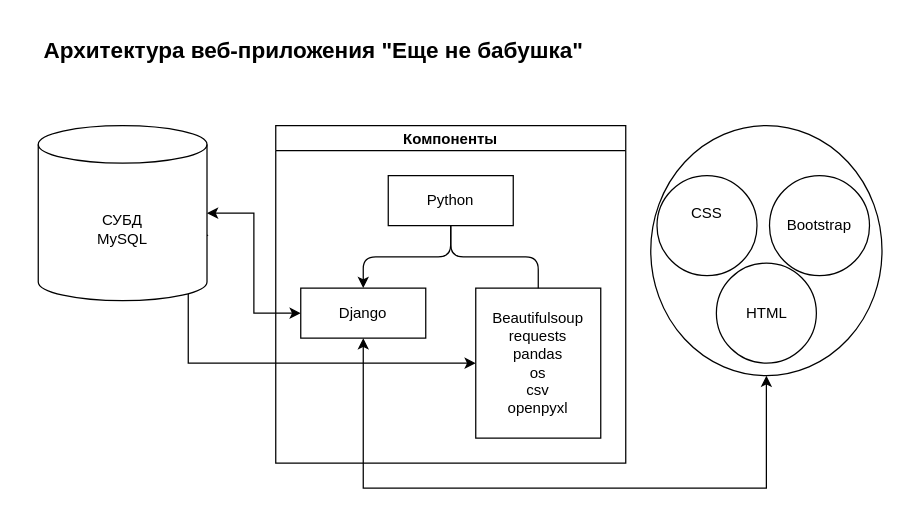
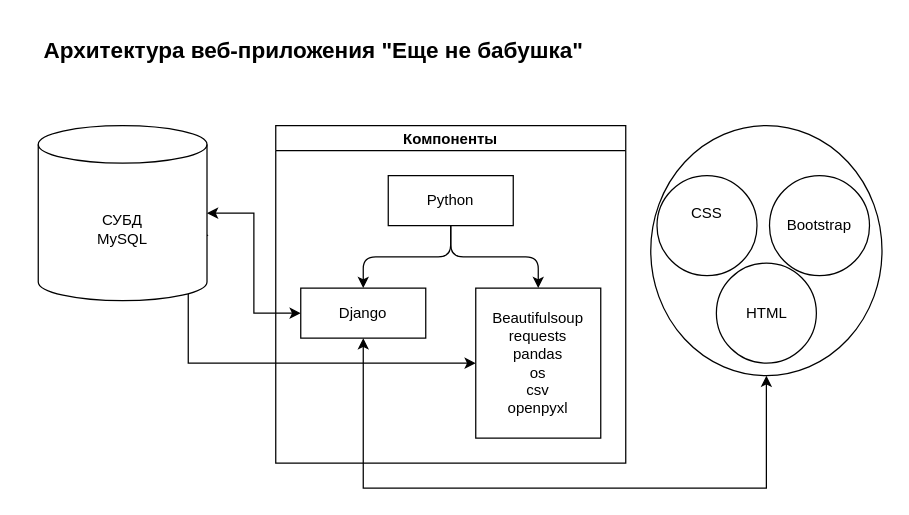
  <mxCell id="0" />
  <mxCell id="1" parent="0" />
  <mxCell id="2" style="edgeStyle=orthogonalEdgeStyle;rounded=0;orthogonalLoop=1;jettySize=auto;html=1;exitX=1;exitY=0.5;exitDx=0;exitDy=0;exitPerimeter=0;entryX=0;entryY=0.5;entryDx=0;entryDy=0;startArrow=classic;startFill=1;" edge="1" parent="1" source="4" target="8"><mxGeometry relative="1" as="geometry" /></mxCell>
  <mxCell id="3" style="edgeStyle=orthogonalEdgeStyle;rounded=0;orthogonalLoop=1;jettySize=auto;html=1;exitX=1.009;exitY=0.627;exitDx=0;exitDy=0;exitPerimeter=0;startArrow=classic;startFill=1;" edge="1" parent="1" source="4" target="10"><mxGeometry relative="1" as="geometry"><Array as="points"><mxPoint x="150" y="188" /><mxPoint x="150" y="290" /></Array></mxGeometry></mxCell>
  <mxCell id="4" value="СУБД&lt;br&gt;MySQL" style="shape=cylinder3;whiteSpace=wrap;html=1;boundedLbl=1;backgroundOutline=1;size=15;" vertex="1" parent="1"><mxGeometry x="30" y="100" width="135" height="140" as="geometry" /></mxCell>
  <mxCell id="5" value="&lt;b&gt;&lt;font style=&quot;font-size: 18px;&quot;&gt;Архитектура веб-приложения &quot;Еще не бабушка&quot;&lt;/font&gt;&lt;/b&gt;" style="text;html=1;align=center;verticalAlign=middle;resizable=0;points=[];autosize=1;strokeColor=none;fillColor=none;" vertex="1" parent="1"><mxGeometry x="20" y="20" width="460" height="40" as="geometry" /></mxCell>
  <mxCell id="6" value="Компоненты" style="swimlane;startSize=20;horizontal=1;childLayout=treeLayout;horizontalTree=0;resizable=0;containerType=tree;fontSize=12;" vertex="1" parent="1"><mxGeometry x="220" y="100" width="280" height="270" as="geometry" /></mxCell>
  <mxCell id="7" value="Python" style="whiteSpace=wrap;html=1;" vertex="1" parent="6"><mxGeometry x="90" y="40" width="100" height="40" as="geometry" /></mxCell>
  <mxCell id="8" value="Django" style="whiteSpace=wrap;html=1;" vertex="1" parent="6"><mxGeometry x="20" y="130" width="100" height="40" as="geometry" /></mxCell>
  <mxCell id="9" value="" style="edgeStyle=elbowEdgeStyle;elbow=vertical;html=1;rounded=1;curved=0;sourcePerimeterSpacing=0;targetPerimeterSpacing=0;startSize=6;endSize=6;" edge="1" parent="6" source="7" target="8"><mxGeometry relative="1" as="geometry" /></mxCell>
  <mxCell id="10" value="Beautifulsoup&lt;br&gt;requests&lt;br&gt;pandas&lt;br&gt;os&lt;br&gt;csv&lt;br&gt;openpyxl" style="whiteSpace=wrap;html=1;" vertex="1" parent="6"><mxGeometry x="160" y="130" width="100" height="120" as="geometry" /></mxCell>
- <mxCell id="11" value="" style="edgeStyle=elbowEdgeStyle;elbow=vertical;html=1;rounded=1;curved=0;sourcePerimeterSpacing=0;targetPerimeterSpacing=0;startSize=6;endSize=6;endArrow=none;" edge="1" parent="6" source="7" target="10"><mxGeometry relative="1" as="geometry" /></mxCell>
+ <mxCell id="11" value="" style="edgeStyle=elbowEdgeStyle;elbow=vertical;html=1;rounded=1;curved=0;sourcePerimeterSpacing=0;targetPerimeterSpacing=0;startSize=6;endSize=6;" edge="1" parent="6" source="7" target="10"><mxGeometry relative="1" as="geometry" /></mxCell>
  <mxCell id="12" style="edgeStyle=orthogonalEdgeStyle;rounded=0;orthogonalLoop=1;jettySize=auto;html=1;exitX=0.5;exitY=1;exitDx=0;exitDy=0;entryX=0.5;entryY=1;entryDx=0;entryDy=0;startArrow=classic;startFill=1;" edge="1" parent="1" source="13" target="8"><mxGeometry relative="1" as="geometry"><Array as="points"><mxPoint x="613" y="390" /><mxPoint x="290" y="390" /></Array></mxGeometry></mxCell>
  <mxCell id="13" value="" style="ellipse;whiteSpace=wrap;html=1;" vertex="1" parent="1"><mxGeometry x="520" y="100" width="185" height="200" as="geometry" /></mxCell>
  <mxCell id="14" value="Bootstrap" style="ellipse;whiteSpace=wrap;html=1;aspect=fixed;" vertex="1" parent="1"><mxGeometry x="615" y="140" width="80" height="80" as="geometry" /></mxCell>
  <mxCell id="15" value="" style="ellipse;whiteSpace=wrap;html=1;aspect=fixed;" vertex="1" parent="1"><mxGeometry x="525" y="140" width="80" height="80" as="geometry" /></mxCell>
  <mxCell id="16" value="CSS" style="text;html=1;strokeColor=none;fillColor=none;align=center;verticalAlign=middle;whiteSpace=wrap;rounded=0;" vertex="1" parent="1"><mxGeometry x="535" y="155" width="60" height="30" as="geometry" /></mxCell>
  <mxCell id="17" value="" style="ellipse;whiteSpace=wrap;html=1;aspect=fixed;" vertex="1" parent="1"><mxGeometry x="572.5" y="210" width="80" height="80" as="geometry" /></mxCell>
  <mxCell id="18" value="HTML" style="text;html=1;strokeColor=none;fillColor=none;align=center;verticalAlign=middle;whiteSpace=wrap;rounded=0;" vertex="1" parent="1"><mxGeometry x="582.5" y="235" width="60" height="30" as="geometry" /></mxCell>
